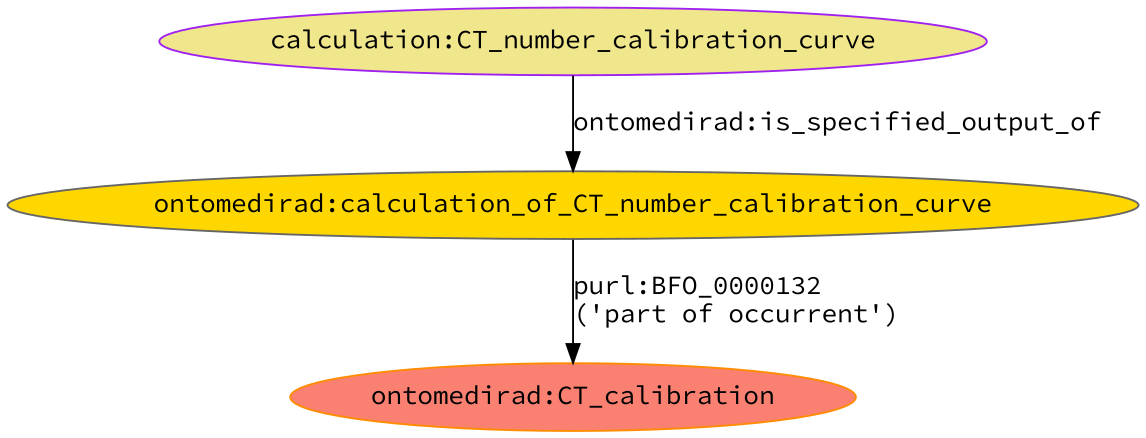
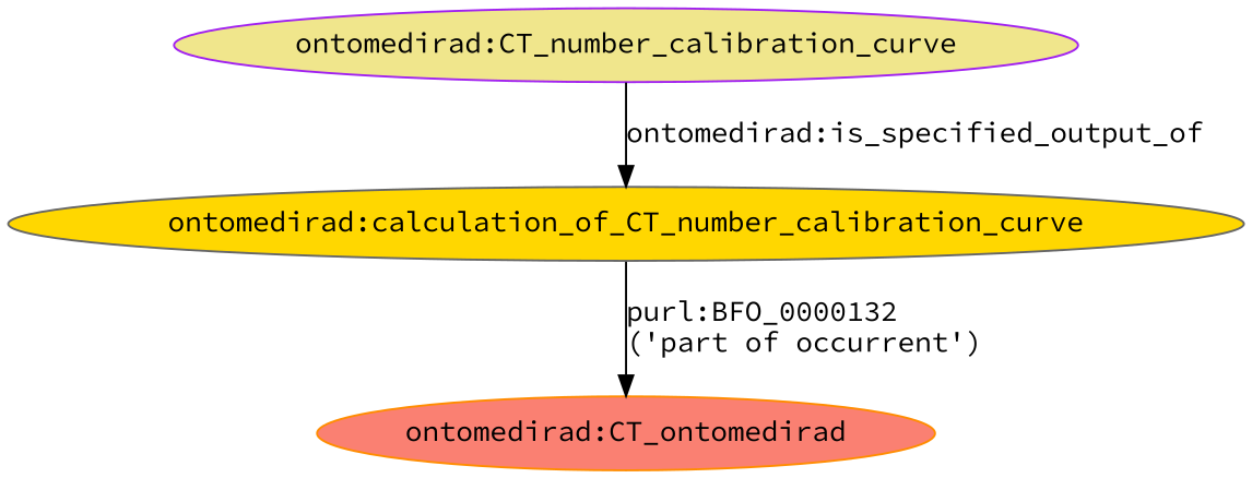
  digraph {
    fontname="Source Code Pro"
    node [fontname="Source Code Pro" style=filled]
    edge [fontname="Source Code Pro" style=solid]
-   n1 [color=darkorange fillcolor=salmon label="ontomedirad:CT_calibration"]
-   n2 [color=purple fillcolor=khaki label="calculation:CT_number_calibration_curve"]
+   n1 [color=darkorange fillcolor=salmon label="ontomedirad:CT_ontomedirad"]
+   n2 [color=purple fillcolor=khaki label="ontomedirad:CT_number_calibration_curve"]
    n3 [color=gray40 fillcolor=gold label="ontomedirad:calculation_of_CT_number_calibration_curve"]
    n2 -> n3 [label="ontomedirad:is_specified_output_of"]
    n3 -> n1 [label="purl:BFO_0000132 \l('part of occurrent')"]
  }
